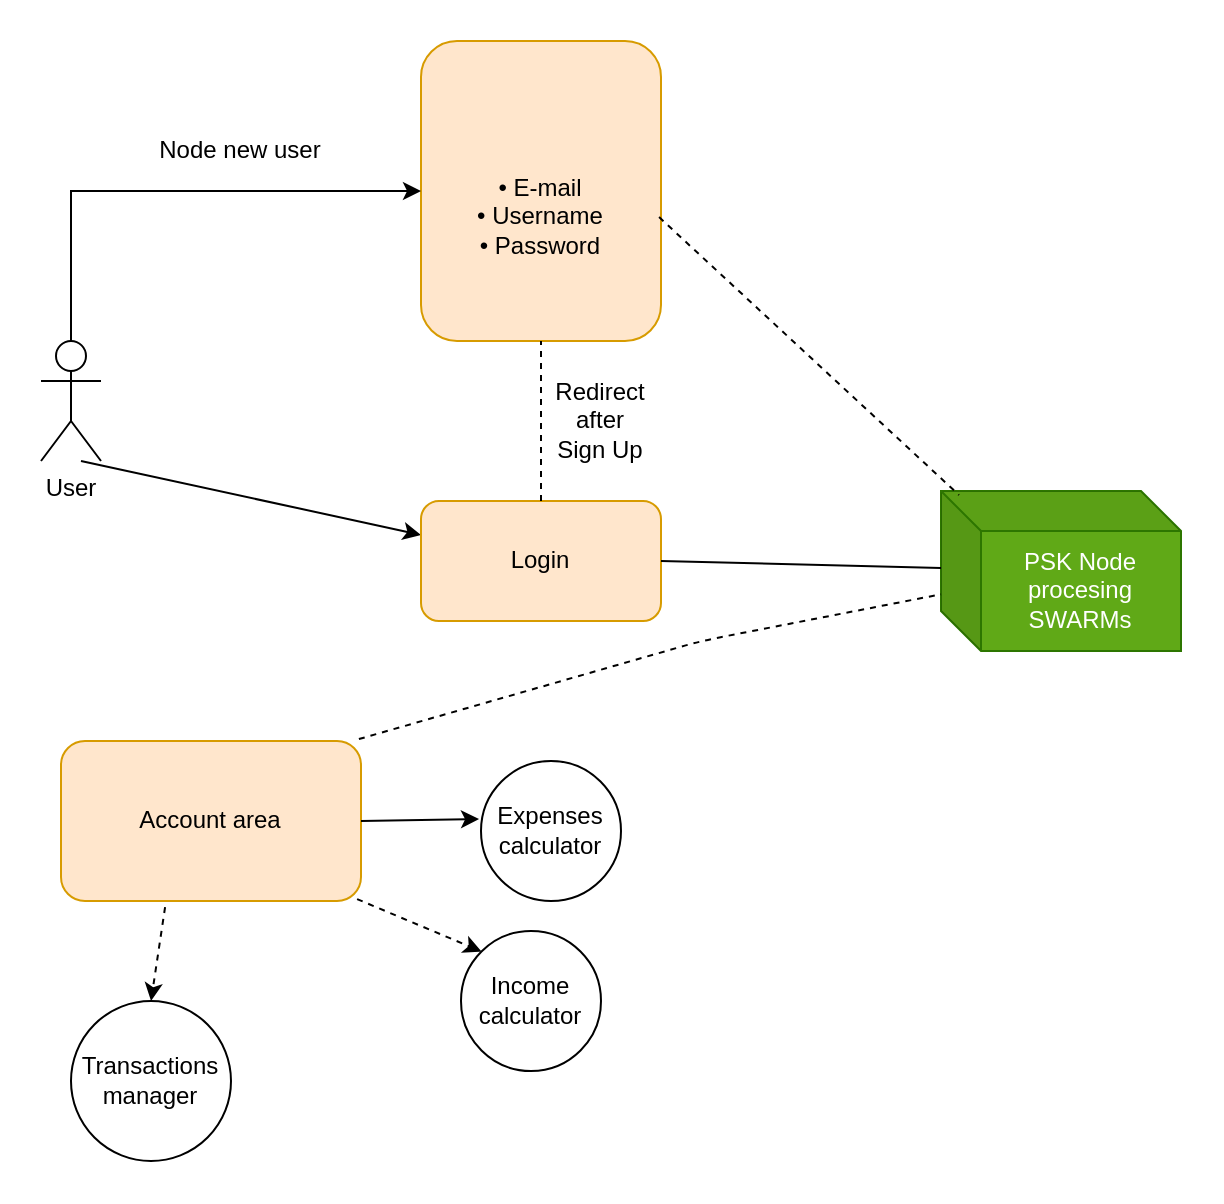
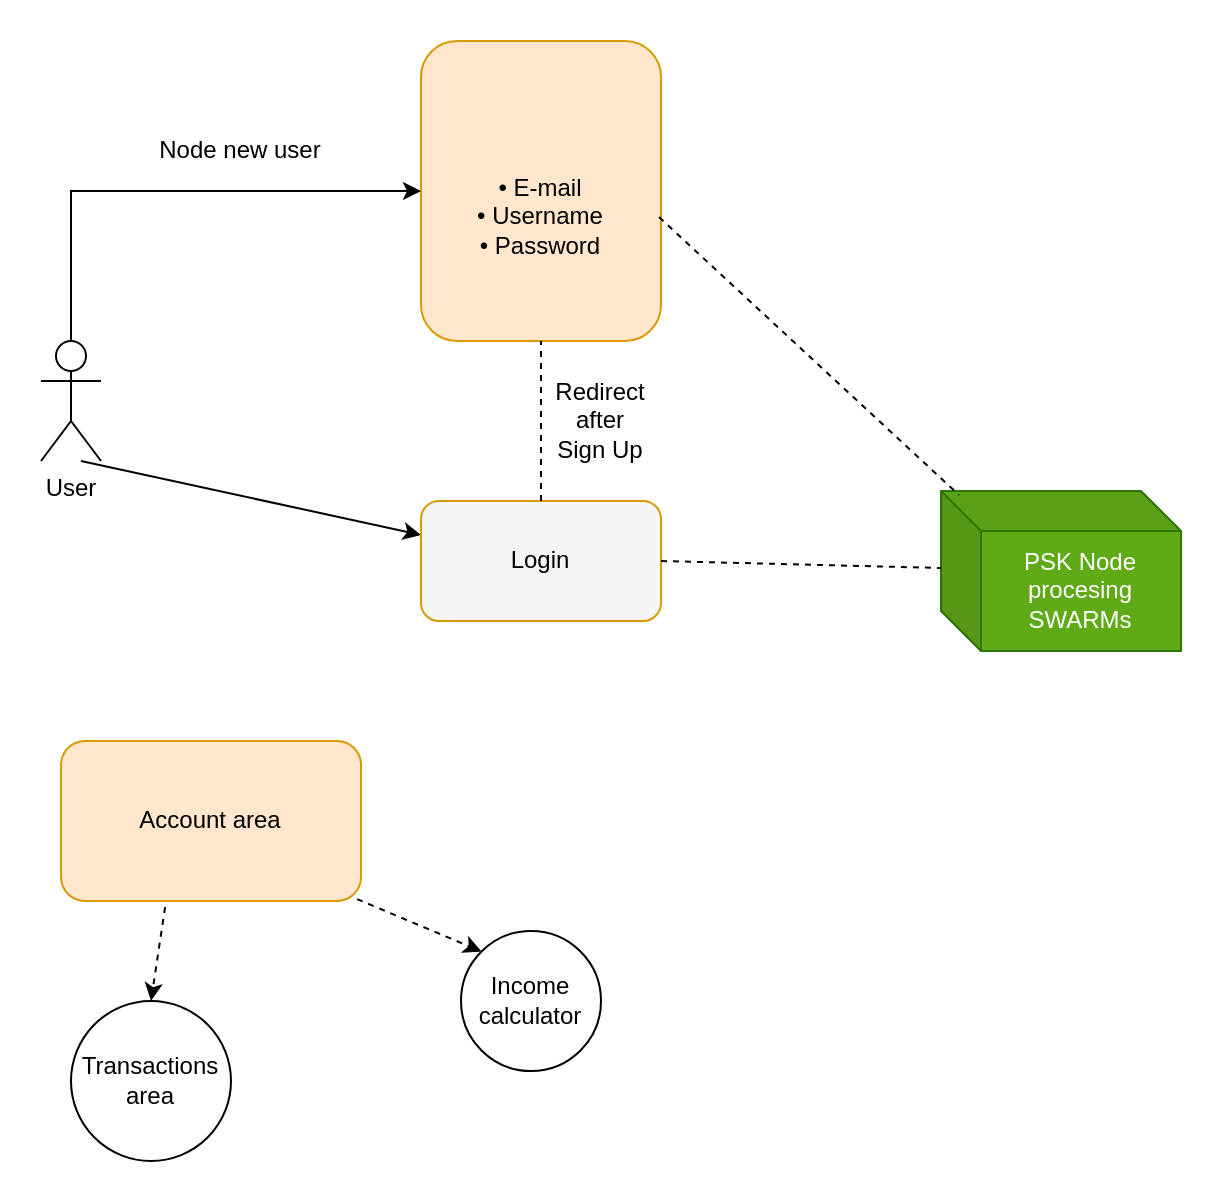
  <mxCell id="0" />
  <mxCell id="1" parent="0" />
  <mxCell id="2" value="" style="rounded=1;whiteSpace=wrap;html=1;fillColor=#ffe6cc;strokeColor=#d79b00;" vertex="1" parent="1"><mxGeometry x="210" y="20" width="120" height="150" as="geometry" /></mxCell>
  <mxCell id="3" value="• E-mail&lt;br&gt;• Username&lt;br&gt;• Password&lt;br&gt;" style="text;html=1;strokeColor=none;fillColor=none;align=center;verticalAlign=middle;whiteSpace=wrap;rounded=0;" vertex="1" parent="1"><mxGeometry x="230" y="85" width="80" height="45" as="geometry" /></mxCell>
  <mxCell id="4" value="" style="edgeStyle=orthogonalEdgeStyle;rounded=0;orthogonalLoop=1;jettySize=auto;html=1;entryX=0;entryY=0.5;entryDx=0;entryDy=0;" edge="1" parent="1" source="5" target="2"><mxGeometry relative="1" as="geometry"><mxPoint x="130" y="200" as="targetPoint" /><Array as="points"><mxPoint x="35" y="95" /></Array></mxGeometry></mxCell>
  <mxCell id="5" value="User&lt;br&gt;" style="shape=umlActor;verticalLabelPosition=bottom;labelBackgroundColor=#ffffff;verticalAlign=top;html=1;outlineConnect=0;" vertex="1" parent="1"><mxGeometry x="20" y="170" width="30" height="60" as="geometry" /></mxCell>
  <mxCell id="6" value="Node new user" style="text;html=1;strokeColor=none;fillColor=none;align=center;verticalAlign=middle;whiteSpace=wrap;rounded=0;" vertex="1" parent="1"><mxGeometry x="70" y="65" width="100" height="20" as="geometry" /></mxCell>
  <mxCell id="7" value="" style="endArrow=classic;html=1;" edge="1" parent="1" target="8"><mxGeometry width="50" height="50" relative="1" as="geometry"><mxPoint x="40" y="230" as="sourcePoint" /><mxPoint x="70" y="270" as="targetPoint" /></mxGeometry></mxCell>
- <mxCell id="8" value="Login" style="rounded=1;whiteSpace=wrap;html=1;fillColor=#ffe6cc;strokeColor=#d79b00;" vertex="1" parent="1"><mxGeometry x="210" y="250" width="120" height="60" as="geometry" /></mxCell>
+ <mxCell id="8" value="Login" style="rounded=1;whiteSpace=wrap;html=1;fillColor=#f5f5f5;strokeColor=#d79b00;" vertex="1" parent="1"><mxGeometry x="210" y="250" width="120" height="60" as="geometry" /></mxCell>
  <mxCell id="9" value="" style="endArrow=none;dashed=1;html=1;exitX=0.5;exitY=0;exitDx=0;exitDy=0;entryX=0.5;entryY=1;entryDx=0;entryDy=0;" edge="1" parent="1" source="8" target="2"><mxGeometry width="50" height="50" relative="1" as="geometry"><mxPoint x="250" y="230" as="sourcePoint" /><mxPoint x="300" y="180" as="targetPoint" /></mxGeometry></mxCell>
  <mxCell id="10" value="Redirect after Sign Up" style="text;html=1;strokeColor=none;fillColor=none;align=center;verticalAlign=middle;whiteSpace=wrap;rounded=0;" vertex="1" parent="1"><mxGeometry x="280" y="200" width="40" height="20" as="geometry" /></mxCell>
  <mxCell id="11" value="PSK Node procesing SWARMs" style="shape=cube;whiteSpace=wrap;html=1;boundedLbl=1;backgroundOutline=1;darkOpacity=0.05;darkOpacity2=0.1;fillColor=#60a917;strokeColor=#2D7600;fontColor=#ffffff;" vertex="1" parent="1"><mxGeometry x="470" y="245" width="120" height="80" as="geometry" /></mxCell>
- <mxCell id="12" value="" style="endArrow=none;dashed=0;html=1;exitX=1;exitY=0.5;exitDx=0;exitDy=0;" edge="1" parent="1" source="8" target="11"><mxGeometry width="50" height="50" relative="1" as="geometry"><mxPoint x="360" y="300" as="sourcePoint" /><mxPoint x="410" y="250" as="targetPoint" /></mxGeometry></mxCell>
+ <mxCell id="12" value="" style="endArrow=none;dashed=1;html=1;exitX=1;exitY=0.5;exitDx=0;exitDy=0;" edge="1" parent="1" source="8" target="11"><mxGeometry width="50" height="50" relative="1" as="geometry"><mxPoint x="360" y="300" as="sourcePoint" /><mxPoint x="410" y="250" as="targetPoint" /></mxGeometry></mxCell>
  <mxCell id="13" value="" style="endArrow=none;dashed=1;html=1;exitX=0.992;exitY=0.587;exitDx=0;exitDy=0;exitPerimeter=0;entryX=0.075;entryY=0.025;entryDx=0;entryDy=0;entryPerimeter=0;" edge="1" parent="1" source="2" target="11"><mxGeometry width="50" height="50" relative="1" as="geometry"><mxPoint x="390" y="130" as="sourcePoint" /><mxPoint x="440" y="80" as="targetPoint" /></mxGeometry></mxCell>
  <mxCell id="14" value="Account area" style="rounded=1;whiteSpace=wrap;html=1;fillColor=#ffe6cc;strokeColor=#d79b00;" vertex="1" parent="1"><mxGeometry x="30" y="370" width="150" height="80" as="geometry" /></mxCell>
- <mxCell id="15" value="" style="endArrow=none;dashed=1;html=1;exitX=0.993;exitY=-0.012;exitDx=0;exitDy=0;exitPerimeter=0;" edge="1" parent="1" source="14" target="11"><mxGeometry width="50" height="50" relative="1" as="geometry"><mxPoint x="400" y="360" as="sourcePoint" /><mxPoint x="450" y="310" as="targetPoint" /><Array as="points"><mxPoint x="350" y="320" /></Array></mxGeometry></mxCell>
- <mxCell id="16" value="Expenses calculator" style="ellipse;whiteSpace=wrap;html=1;" vertex="1" parent="1"><mxGeometry x="240" y="380" width="70" height="70" as="geometry" /></mxCell>
  <mxCell id="17" value="Income calculator" style="ellipse;whiteSpace=wrap;html=1;" vertex="1" parent="1"><mxGeometry x="230" y="465" width="70" height="70" as="geometry" /></mxCell>
- <mxCell id="18" value="Transactions manager&lt;br&gt;" style="ellipse;whiteSpace=wrap;html=1;" vertex="1" parent="1"><mxGeometry x="35" y="500" width="80" height="80" as="geometry" /></mxCell>
- <mxCell id="19" value="" style="endArrow=classic;html=1;exitX=1;exitY=0.5;exitDx=0;exitDy=0;entryX=-0.014;entryY=0.414;entryDx=0;entryDy=0;entryPerimeter=0;" edge="1" parent="1" source="14" target="16"><mxGeometry width="50" height="50" relative="1" as="geometry"><mxPoint x="185" y="435" as="sourcePoint" /><mxPoint x="229" y="408" as="targetPoint" /></mxGeometry></mxCell>
+ <mxCell id="18" value="Transactions area&lt;br&gt;" style="ellipse;whiteSpace=wrap;html=1;" vertex="1" parent="1"><mxGeometry x="35" y="500" width="80" height="80" as="geometry" /></mxCell>
  <mxCell id="20" value="" style="endArrow=classic;html=1;exitX=0.987;exitY=0.988;exitDx=0;exitDy=0;exitPerimeter=0;entryX=0;entryY=0;entryDx=0;entryDy=0;dashed=1;" edge="1" parent="1" source="14" target="17"><mxGeometry width="50" height="50" relative="1" as="geometry"><mxPoint x="180" y="500" as="sourcePoint" /><mxPoint x="230" y="450" as="targetPoint" /></mxGeometry></mxCell>
  <mxCell id="21" value="" style="endArrow=classic;html=1;exitX=0.347;exitY=1.038;exitDx=0;exitDy=0;exitPerimeter=0;entryX=0.5;entryY=0;entryDx=0;entryDy=0;dashed=1;" edge="1" parent="1" source="14" target="18"><mxGeometry width="50" height="50" relative="1" as="geometry"><mxPoint x="105" y="490" as="sourcePoint" /><mxPoint x="155" y="440" as="targetPoint" /></mxGeometry></mxCell>
